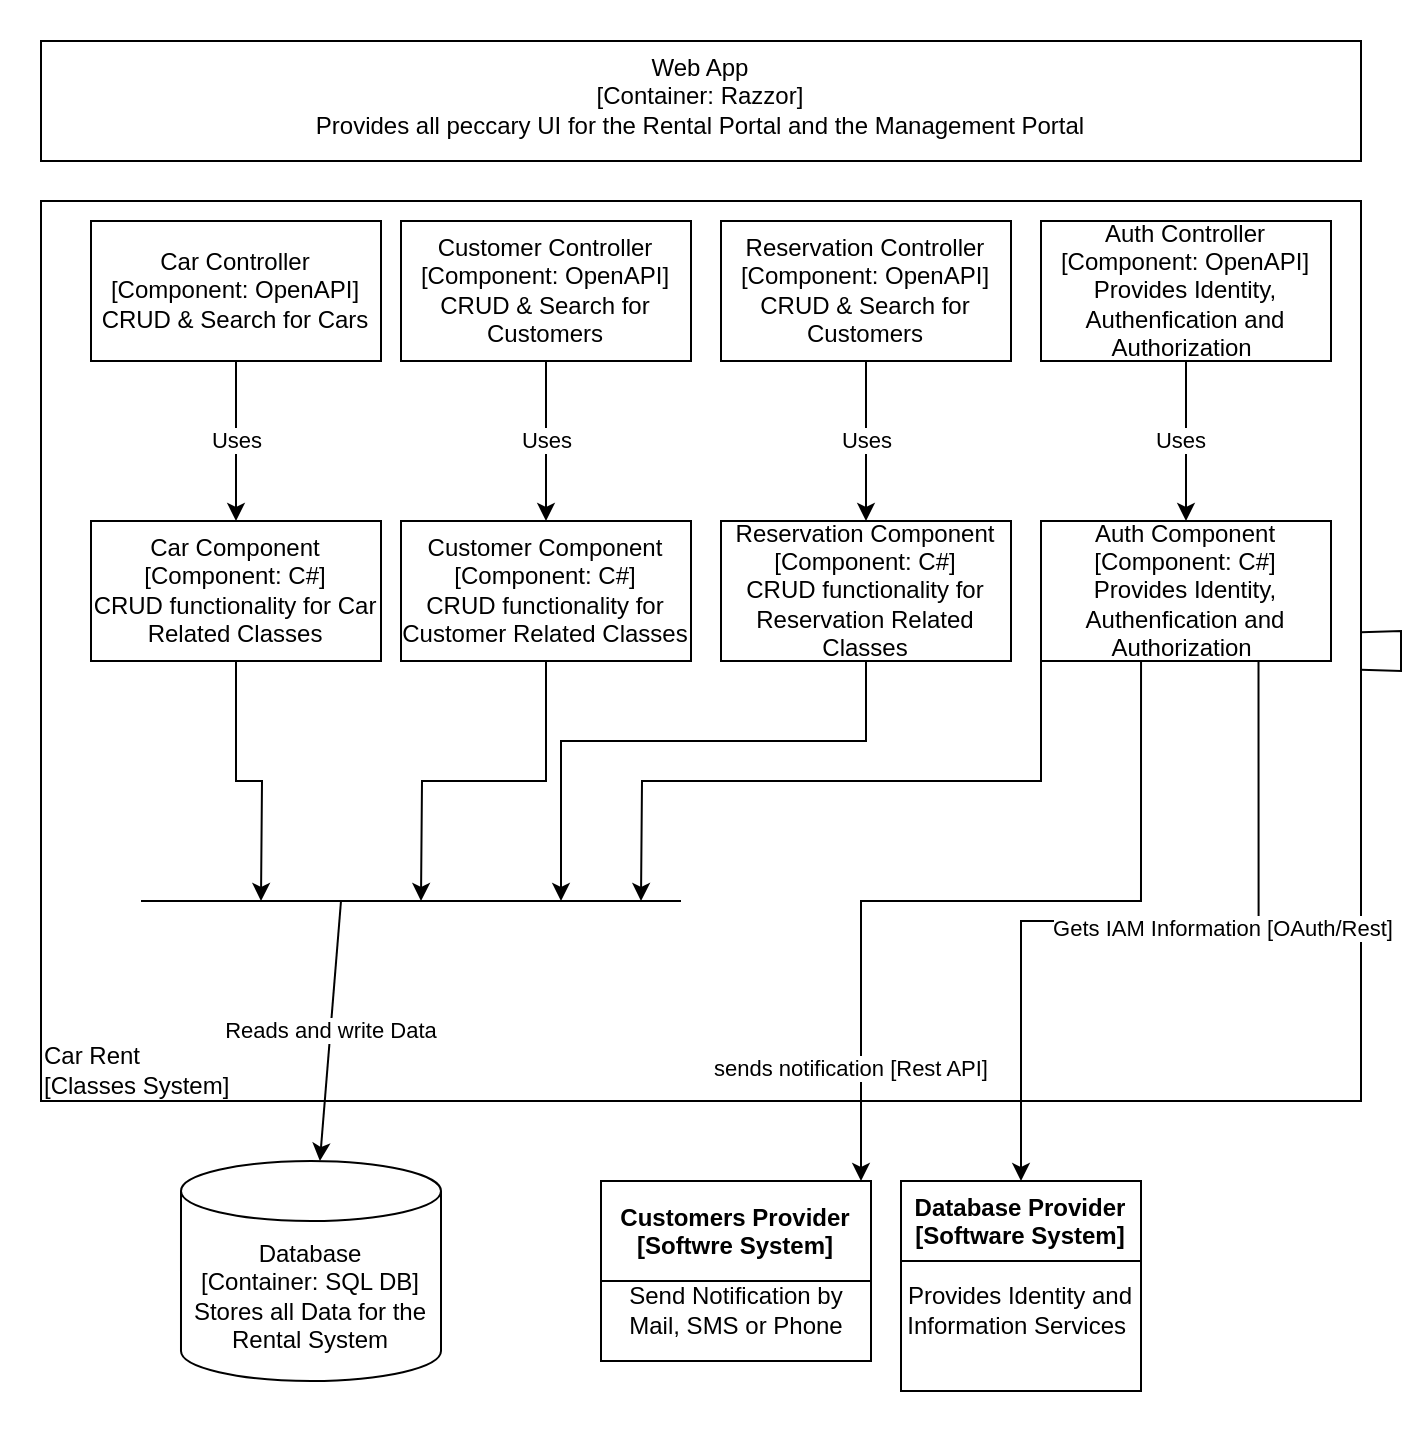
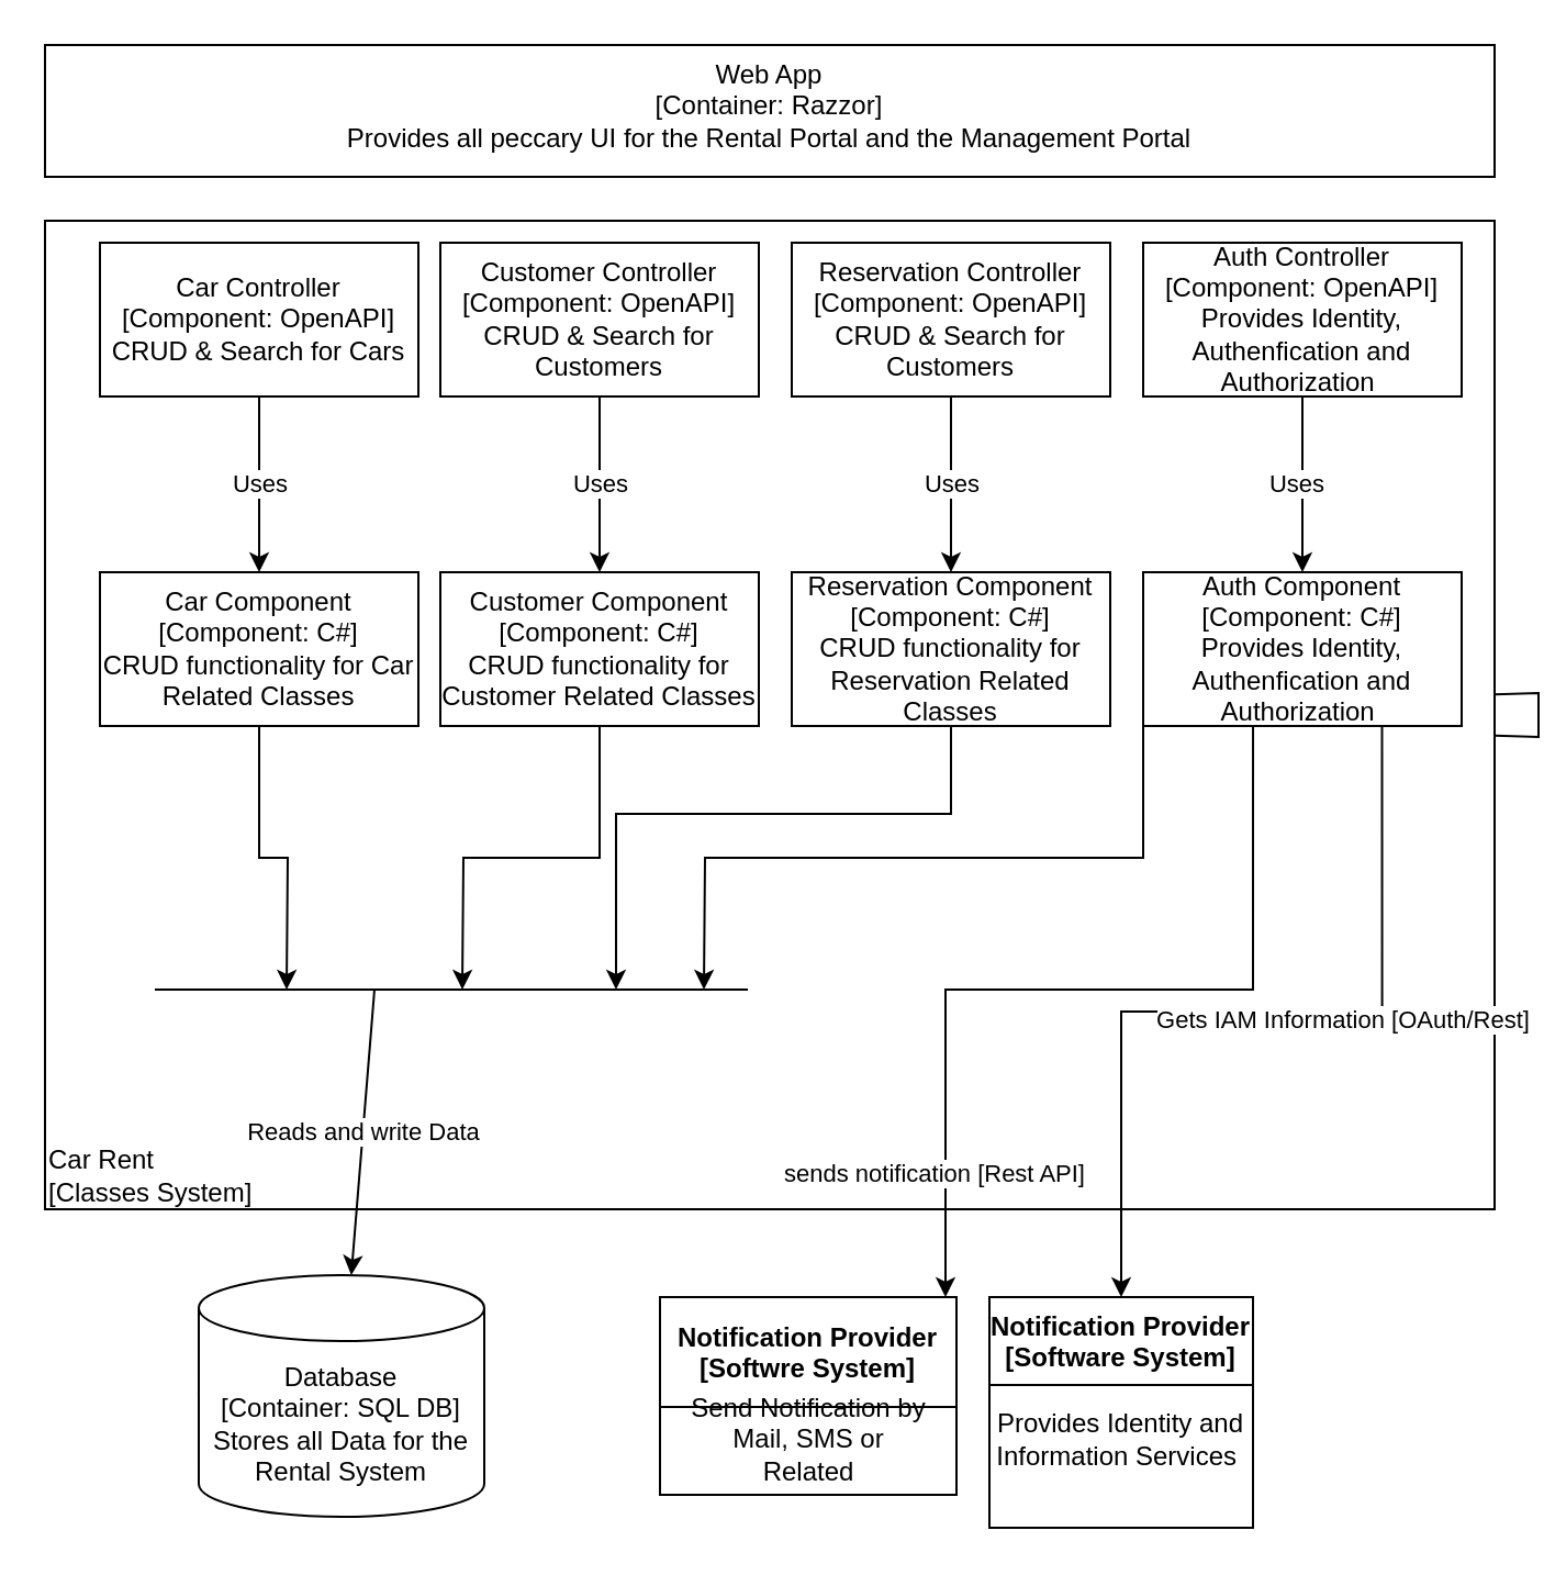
  <mxCell id="0" />
  <mxCell id="1" parent="0" />
  <mxCell id="2" value="" style="rounded=0;whiteSpace=wrap;html=1;" parent="1" vertex="1"><mxGeometry x="20" y="100" width="660" height="450" as="geometry" /></mxCell>
  <mxCell id="3" style="edgeStyle=orthogonalEdgeStyle;rounded=0;orthogonalLoop=1;jettySize=auto;html=1;exitX=0.75;exitY=1;exitDx=0;exitDy=0;" parent="1" source="29" target="8" edge="1"><mxGeometry relative="1" as="geometry"><mxPoint x="480" y="440" as="sourcePoint" /></mxGeometry></mxCell>
  <mxCell id="4" value="Gets IAM Information [OAuth/Rest]" style="edgeLabel;html=1;align=center;verticalAlign=middle;resizable=0;points=[];" parent="3" vertex="1" connectable="0"><mxGeometry x="-0.221" y="3" relative="1" as="geometry"><mxPoint as="offset" /></mxGeometry></mxCell>
  <mxCell id="5" value="sends notification [Rest API]" style="edgeStyle=orthogonalEdgeStyle;rounded=0;orthogonalLoop=1;jettySize=auto;html=1;exitX=0.345;exitY=1;exitDx=0;exitDy=0;exitPerimeter=0;" parent="1" source="29" target="6" edge="1"><mxGeometry x="0.718" y="-5" relative="1" as="geometry"><Array as="points"><mxPoint x="570" y="450" /><mxPoint x="430" y="450" /></Array><mxPoint as="offset" /><mxPoint x="422" y="440" as="sourcePoint" /></mxGeometry></mxCell>
- <mxCell id="6" value="Customers Provider&#10;[Softwre System]" style="swimlane;startSize=50;" parent="1" vertex="1"><mxGeometry x="300" y="590" width="135" height="90" as="geometry" /></mxCell>
- <mxCell id="7" value="Send Notification by Mail, SMS or Phone" style="text;html=1;strokeColor=none;fillColor=none;align=center;verticalAlign=middle;whiteSpace=wrap;rounded=0;" parent="6" vertex="1"><mxGeometry x="12.5" y="30" width="110" height="70" as="geometry" /></mxCell>
- <mxCell id="8" value="Database Provider &#10;[Software System]" style="swimlane;startSize=40;" parent="1" vertex="1"><mxGeometry x="450" y="590" width="120" height="105" as="geometry" /></mxCell>
+ <mxCell id="6" value="Notification Provider&#10;[Softwre System]" style="swimlane;startSize=50;" parent="1" vertex="1"><mxGeometry x="300" y="590" width="135" height="90" as="geometry" /></mxCell>
+ <mxCell id="7" value="Send Notification by Mail, SMS or Related" style="text;html=1;strokeColor=none;fillColor=none;align=center;verticalAlign=middle;whiteSpace=wrap;rounded=0;" parent="6" vertex="1"><mxGeometry x="12.5" y="30" width="110" height="70" as="geometry" /></mxCell>
+ <mxCell id="8" value="Notification Provider &#10;[Software System]" style="swimlane;startSize=40;" parent="1" vertex="1"><mxGeometry x="450" y="590" width="120" height="105" as="geometry" /></mxCell>
  <mxCell id="9" value="Provides Identity and Information&amp;nbsp;Services&amp;nbsp;" style="text;html=1;strokeColor=none;fillColor=none;align=center;verticalAlign=middle;whiteSpace=wrap;rounded=0;" parent="8" vertex="1"><mxGeometry y="25" width="120" height="80" as="geometry" /></mxCell>
  <mxCell id="10" value="Car Rent &lt;br&gt;[Classes System]" style="text;html=1;strokeColor=none;fillColor=none;align=left;verticalAlign=middle;whiteSpace=wrap;rounded=0;" parent="1" vertex="1"><mxGeometry x="20" y="520" width="130" height="30" as="geometry" /></mxCell>
  <mxCell id="11" value="Web App&lt;br&gt;[Container: Razzor]&lt;br&gt;Provides all peccary UI for the Rental Portal and the Management Portal" style="rounded=0;whiteSpace=wrap;html=1;verticalAlign=top;" parent="1" vertex="1"><mxGeometry x="20" y="20" width="660" height="60" as="geometry" /></mxCell>
  <mxCell id="12" value="Database&lt;br&gt;[Container: SQL DB]&lt;br&gt;Stores all Data for the Rental System" style="shape=cylinder3;whiteSpace=wrap;html=1;boundedLbl=1;backgroundOutline=1;size=15;" parent="1" vertex="1"><mxGeometry x="90" y="580" width="130" height="110" as="geometry" /></mxCell>
  <mxCell id="13" value="&lt;span style=&quot;caret-color: rgb(0, 0, 0); color: rgb(0, 0, 0); font-family: Helvetica; font-size: 11px; font-style: normal; font-variant-caps: normal; font-weight: normal; letter-spacing: normal; text-align: center; text-indent: 0px; text-transform: none; word-spacing: 0px; -webkit-text-stroke-width: 0px; background-color: rgb(255, 255, 255); text-decoration: none; float: none; display: inline !important;&quot;&gt;Uses&lt;/span&gt;" style="edgeStyle=orthogonalEdgeStyle;rounded=0;orthogonalLoop=1;jettySize=auto;html=1;exitX=0.5;exitY=1;exitDx=0;exitDy=0;entryX=0.5;entryY=0;entryDx=0;entryDy=0;" edge="1" parent="1" source="14" target="23"><mxGeometry relative="1" as="geometry" /></mxCell>
  <mxCell id="14" value="Car Controller&lt;br&gt;[Component: OpenAPI]&lt;br&gt;CRUD &amp;amp; Search for Cars" style="whiteSpace=wrap;html=1;" vertex="1" parent="1"><mxGeometry x="45" y="110" width="145" height="70" as="geometry" /></mxCell>
  <mxCell id="15" value="&lt;span style=&quot;caret-color: rgb(0, 0, 0); color: rgb(0, 0, 0); font-family: Helvetica; font-size: 11px; font-style: normal; font-variant-caps: normal; font-weight: normal; letter-spacing: normal; text-align: center; text-indent: 0px; text-transform: none; word-spacing: 0px; -webkit-text-stroke-width: 0px; background-color: rgb(255, 255, 255); text-decoration: none; float: none; display: inline !important;&quot;&gt;Uses&lt;/span&gt;" style="edgeStyle=orthogonalEdgeStyle;rounded=0;orthogonalLoop=1;jettySize=auto;html=1;exitX=0.5;exitY=1;exitDx=0;exitDy=0;" edge="1" parent="1" source="16" target="25"><mxGeometry relative="1" as="geometry" /></mxCell>
  <mxCell id="16" value="Customer Controller&lt;br&gt;[Component: OpenAPI]&lt;br&gt;CRUD &amp;amp; Search for Customers" style="whiteSpace=wrap;html=1;" vertex="1" parent="1"><mxGeometry x="200" y="110" width="145" height="70" as="geometry" /></mxCell>
  <mxCell id="17" value="&lt;span style=&quot;caret-color: rgb(0, 0, 0); color: rgb(0, 0, 0); font-family: Helvetica; font-size: 11px; font-style: normal; font-variant-caps: normal; font-weight: normal; letter-spacing: normal; text-align: center; text-indent: 0px; text-transform: none; word-spacing: 0px; -webkit-text-stroke-width: 0px; background-color: rgb(255, 255, 255); text-decoration: none; float: none; display: inline !important;&quot;&gt;Uses&lt;/span&gt;" style="edgeStyle=orthogonalEdgeStyle;rounded=0;orthogonalLoop=1;jettySize=auto;html=1;exitX=0.5;exitY=1;exitDx=0;exitDy=0;entryX=0.5;entryY=0;entryDx=0;entryDy=0;" edge="1" parent="1" source="18" target="27"><mxGeometry relative="1" as="geometry" /></mxCell>
  <mxCell id="18" value="Reservation Controller&lt;br&gt;[Component: OpenAPI]&lt;br&gt;CRUD &amp;amp; Search for Customers" style="whiteSpace=wrap;html=1;" vertex="1" parent="1"><mxGeometry x="360" y="110" width="145" height="70" as="geometry" /></mxCell>
  <mxCell id="19" style="edgeStyle=orthogonalEdgeStyle;rounded=0;orthogonalLoop=1;jettySize=auto;html=1;exitX=0.5;exitY=1;exitDx=0;exitDy=0;" edge="1" parent="1" source="21" target="29"><mxGeometry relative="1" as="geometry" /></mxCell>
  <mxCell id="20" value="Uses" style="edgeLabel;html=1;align=center;verticalAlign=middle;resizable=0;points=[];" vertex="1" connectable="0" parent="19"><mxGeometry x="-0.025" y="-3" relative="1" as="geometry"><mxPoint as="offset" /></mxGeometry></mxCell>
  <mxCell id="21" value="Auth Controller&lt;br&gt;[Component: OpenAPI]&lt;br&gt;Provides Identity, Authenfication and Authorization&amp;nbsp;" style="whiteSpace=wrap;html=1;" vertex="1" parent="1"><mxGeometry x="520" y="110" width="145" height="70" as="geometry" /></mxCell>
  <mxCell id="22" style="edgeStyle=orthogonalEdgeStyle;rounded=0;orthogonalLoop=1;jettySize=auto;html=1;exitX=0.5;exitY=1;exitDx=0;exitDy=0;" edge="1" parent="1" source="23"><mxGeometry relative="1" as="geometry"><mxPoint x="130" y="450" as="targetPoint" /></mxGeometry></mxCell>
  <mxCell id="23" value="Car Component&lt;br&gt;[Component:&amp;nbsp;C#]&lt;br&gt;CRUD functionality for Car Related Classes" style="whiteSpace=wrap;html=1;" vertex="1" parent="1"><mxGeometry x="45" y="260" width="145" height="70" as="geometry" /></mxCell>
  <mxCell id="24" style="edgeStyle=orthogonalEdgeStyle;rounded=0;orthogonalLoop=1;jettySize=auto;html=1;exitX=0.5;exitY=1;exitDx=0;exitDy=0;" edge="1" parent="1" source="25"><mxGeometry relative="1" as="geometry"><mxPoint x="210" y="450" as="targetPoint" /></mxGeometry></mxCell>
  <mxCell id="25" value="Customer&amp;nbsp;Component&lt;br&gt;[Component:&amp;nbsp;C#]&lt;br&gt;CRUD functionality for Customer Related Classes" style="whiteSpace=wrap;html=1;" vertex="1" parent="1"><mxGeometry x="200" y="260" width="145" height="70" as="geometry" /></mxCell>
  <mxCell id="26" style="edgeStyle=orthogonalEdgeStyle;rounded=0;orthogonalLoop=1;jettySize=auto;html=1;exitX=0.5;exitY=1;exitDx=0;exitDy=0;" edge="1" parent="1" source="27"><mxGeometry relative="1" as="geometry"><mxPoint x="280" y="450" as="targetPoint" /><Array as="points"><mxPoint x="433" y="370" /><mxPoint x="280" y="370" /></Array></mxGeometry></mxCell>
  <mxCell id="27" value="Reservation&amp;nbsp;Component&lt;br&gt;[Component:&amp;nbsp;C#]&lt;br&gt;CRUD functionality for Reservation Related Classes" style="whiteSpace=wrap;html=1;" vertex="1" parent="1"><mxGeometry x="360" y="260" width="145" height="70" as="geometry" /></mxCell>
  <mxCell id="28" style="edgeStyle=orthogonalEdgeStyle;rounded=0;orthogonalLoop=1;jettySize=auto;html=1;exitX=0;exitY=1;exitDx=0;exitDy=0;" edge="1" parent="1" source="29"><mxGeometry relative="1" as="geometry"><mxPoint x="320" y="450" as="targetPoint" /></mxGeometry></mxCell>
  <mxCell id="29" value="Auth&amp;nbsp;Component&lt;br&gt;[Component: C#]&lt;br&gt;Provides Identity, Authenfication and Authorization&amp;nbsp;" style="whiteSpace=wrap;html=1;" vertex="1" parent="1"><mxGeometry x="520" y="260" width="145" height="70" as="geometry" /></mxCell>
  <mxCell id="30" value="" style="endArrow=none;html=1;rounded=0;" edge="1" parent="1" source="2" target="2"><mxGeometry width="50" height="50" relative="1" as="geometry"><mxPoint x="160" y="470" as="sourcePoint" /><mxPoint x="210" y="420" as="targetPoint" /></mxGeometry></mxCell>
  <mxCell id="31" value="" style="endArrow=none;html=1;rounded=0;" edge="1" parent="1"><mxGeometry width="50" height="50" relative="1" as="geometry"><mxPoint x="70" y="450" as="sourcePoint" /><mxPoint x="340" y="450" as="targetPoint" /></mxGeometry></mxCell>
  <mxCell id="32" value="Reads and write Data" style="endArrow=classic;html=1;rounded=0;" edge="1" parent="1" target="12"><mxGeometry width="50" height="50" relative="1" as="geometry"><mxPoint x="170" y="450" as="sourcePoint" /><mxPoint x="210" y="420" as="targetPoint" /></mxGeometry></mxCell>
